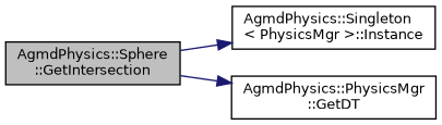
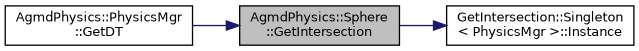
  digraph {
    rankdir=LR
    node [color=black fillcolor=white fontname=Helvetica fontsize=10 shape=record style=filled]
    edge [color=midnightblue fontname=Helvetica fontsize=10 labelfontname=Helvetica labelfontsize=10 style=solid]
    n1 [fillcolor=grey75 fontcolor=black height=0.2 label="AgmdPhysics::Sphere\l::GetIntersection" width=0.4]
-   n2 [height=0.2 label="AgmdPhysics::Singleton\l\< PhysicsMgr \>::Instance" width=0.4]
+   n2 [height=0.2 label="GetIntersection::Singleton\l\< PhysicsMgr \>::Instance" width=0.4]
    n3 [height=0.2 label="AgmdPhysics::PhysicsMgr\l::GetDT" width=0.4]
    n1 -> n2
-   n1 -> n3
+   n3 -> n1
  }
